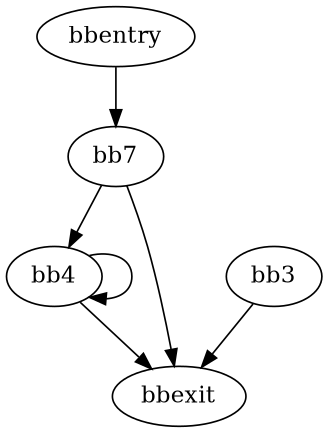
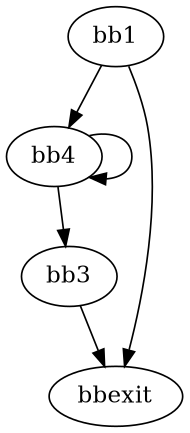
  digraph {
-   bbentry
-   bb1 [label=bb7]
+   bb1
    n3 [label=bb4]
    bbexit
    bb3
-   bbentry -> bb1
    bb1 -> n3
    bb1 -> bbexit
    n3 -> n3
-   n3 -> bbexit
+   n3 -> bb3
    bb3 -> bbexit
  }
